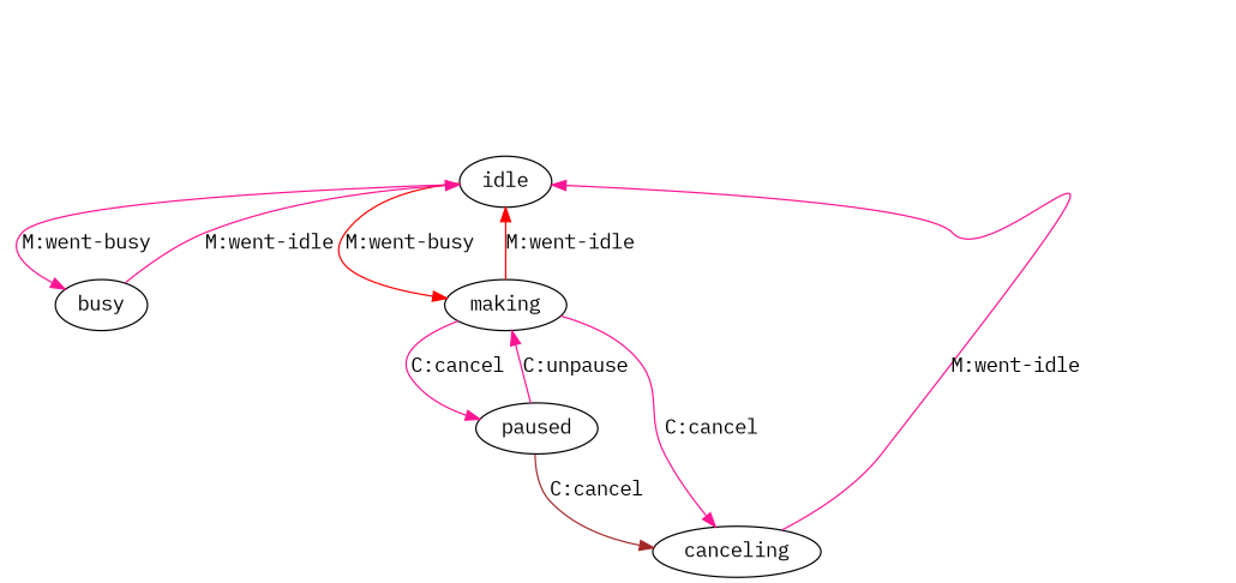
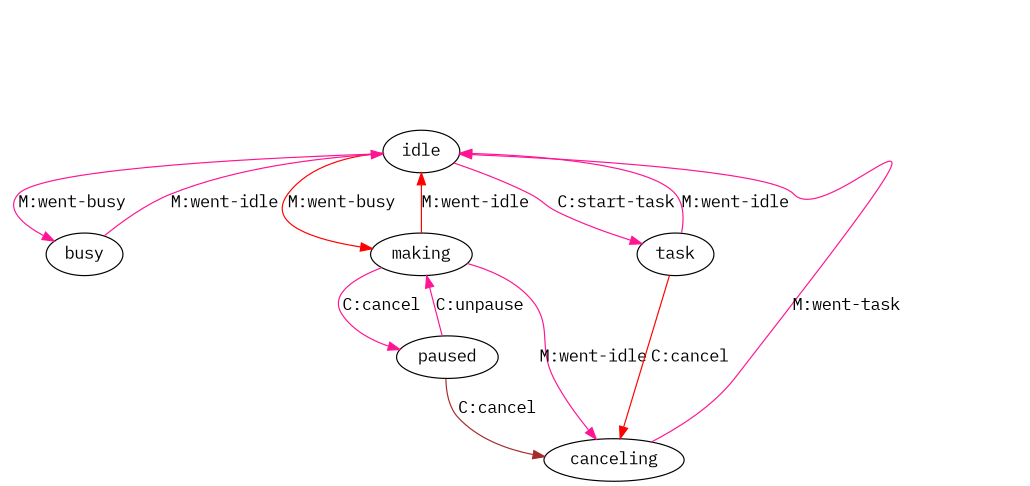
  digraph {
    fontname="IBM Plex Mono"
    rankdir=TB
    node [fontname="IBM Plex Mono"]
    edge [color=deeppink fontname="IBM Plex Mono"]
    idle
    busy
    making
+   task
    paused
    canceling
    idle -> busy [label="M:went-busy"]
    idle -> making [color=red label="M:went-busy"]
+   idle -> task [label="C:start-task"]
    busy -> idle [label="M:went-idle"]
    making -> idle [color=red label="M:went-idle"]
    making -> paused [label="C:cancel"]
-   making -> canceling [label="C:cancel"]
+   making -> canceling [label="M:went-idle"]
+   task -> idle [label="M:went-idle"]
+   task -> canceling [color=red label="C:cancel"]
    paused -> making [label="C:unpause"]
    paused -> canceling [color=brown label="C:cancel"]
-   canceling -> idle [label="M:went-idle"]
+   canceling -> idle [label="M:went-task"]
  }
